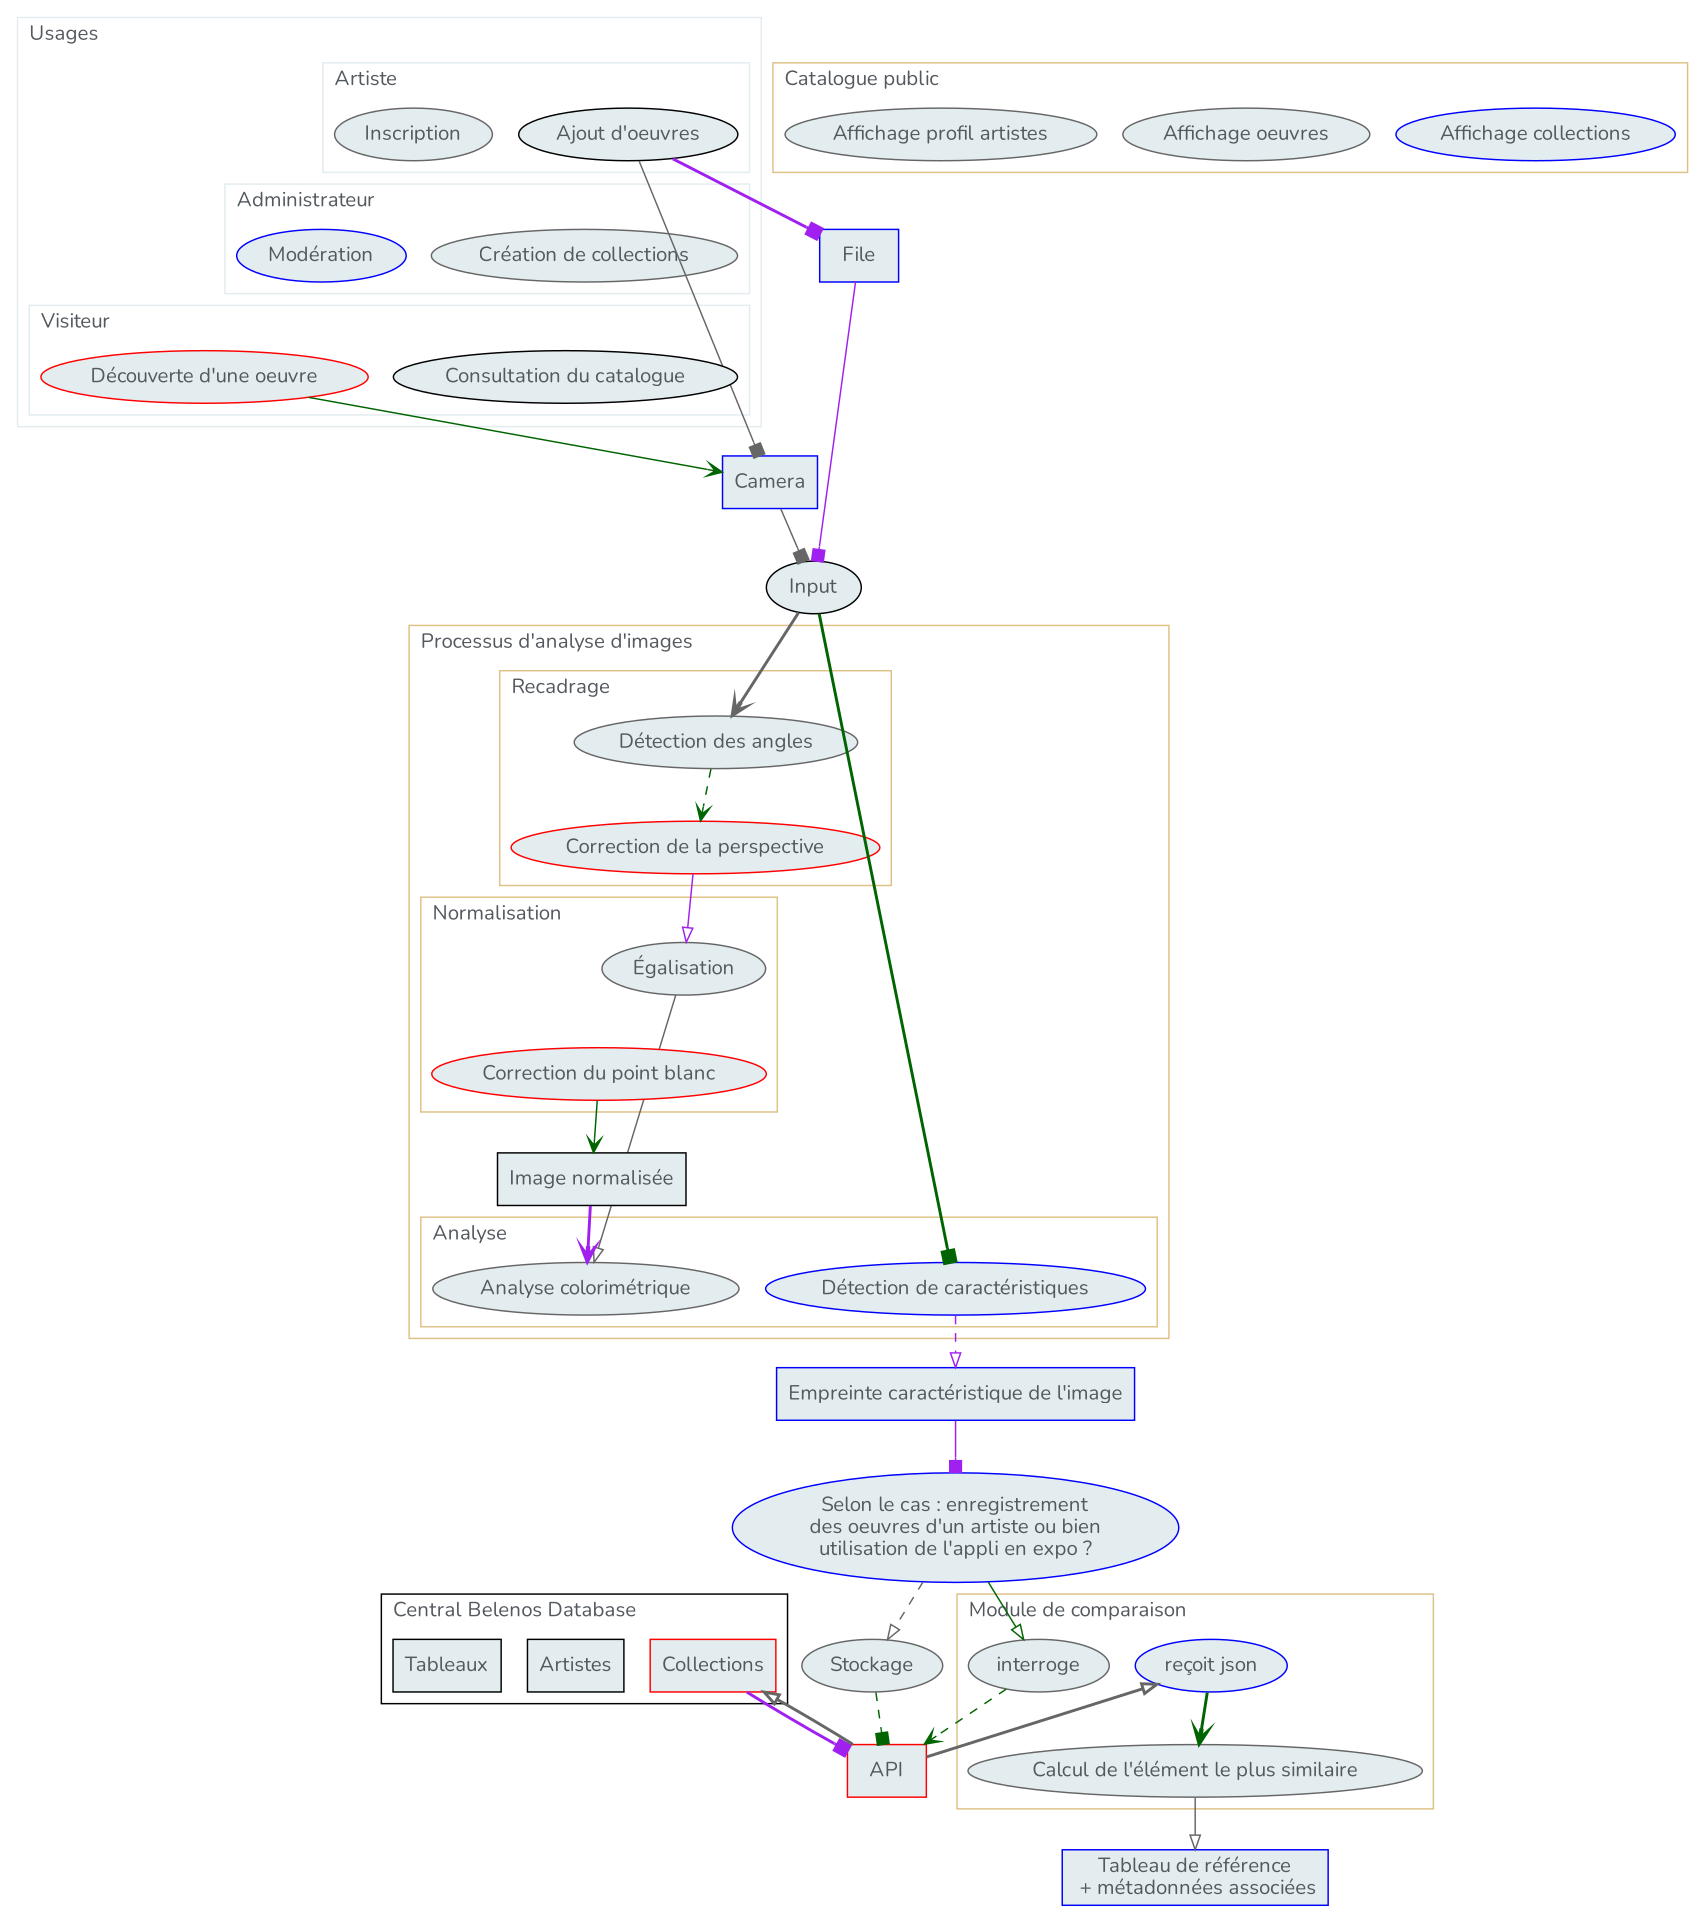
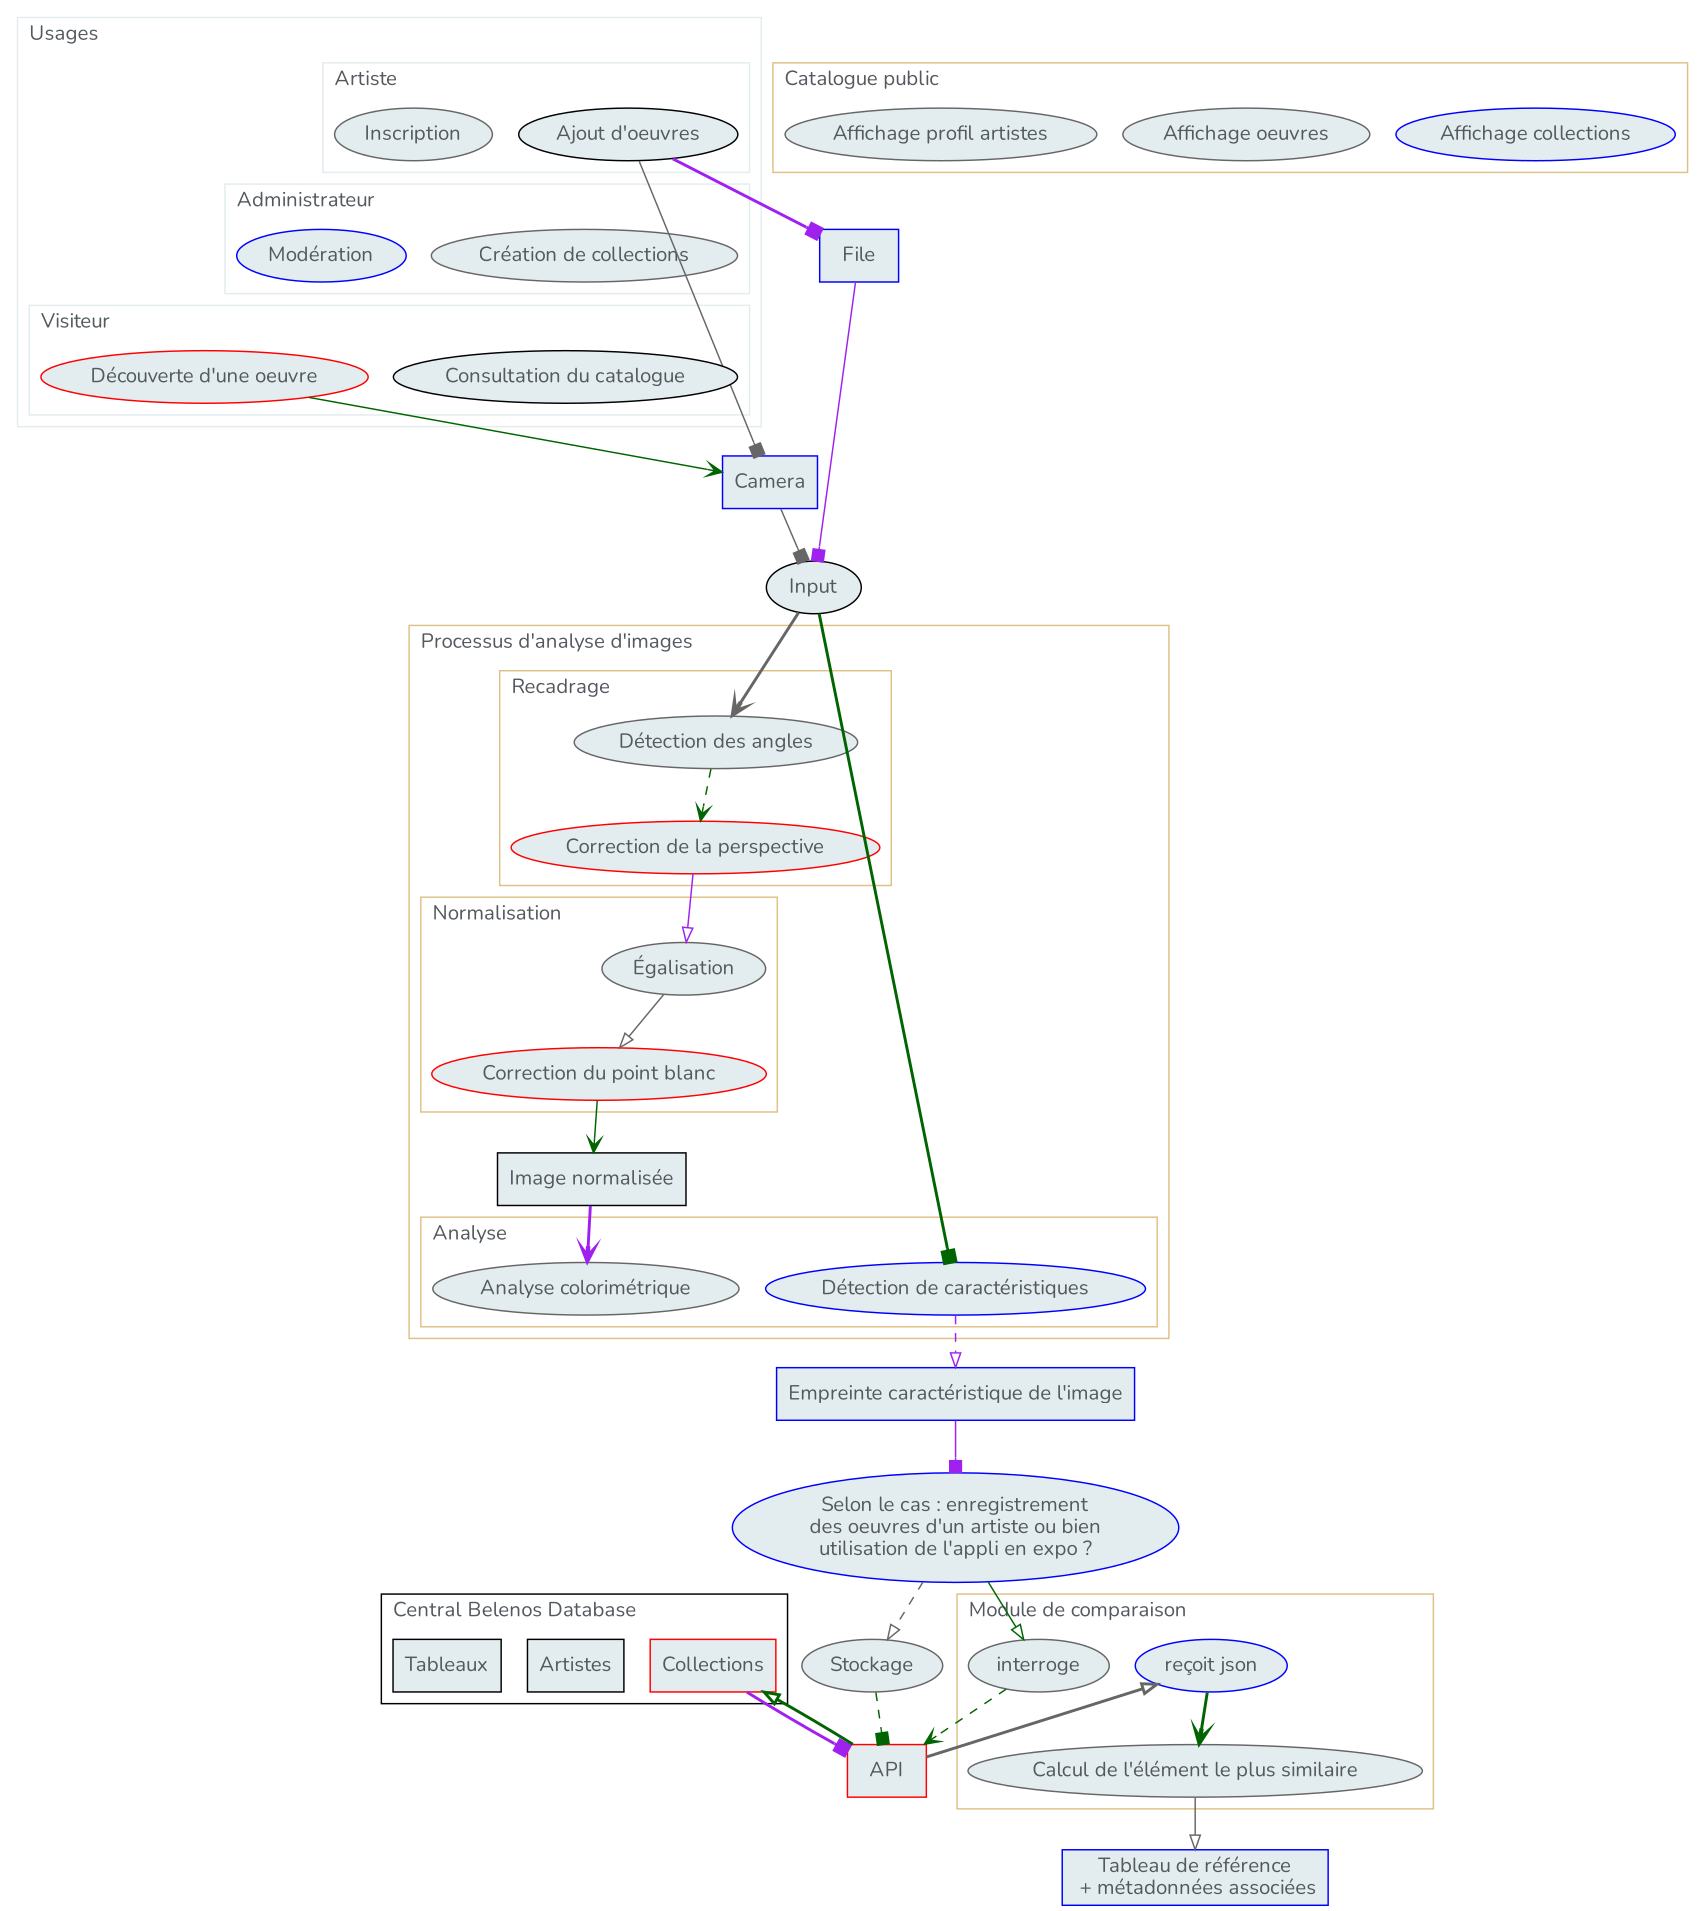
  digraph {
    compound=true
    fontcolor="#54595f"
    fontname=Nunito
    labeljust=l
    splines=false
    node [color=gray40 fillcolor="#e3ecef" fontcolor="#54595f" fontname=Nunito style=filled]
    edge [arrowhead=box color=darkgreen fontname=Nunito style=solid]
    Collections [color=red shape=box]
    Artistes [color=black shape=box]
    Tableaux [color=black shape=box]
    interroge
    "reçoit json" [color=blue]
    "Calcul de l'élément le plus similaire"
    "Égalisation"
    "Correction du point blanc" [color=red]
    "Détection des angles"
    "Correction de la perspective" [color=red]
    "Analyse colorimétrique"
    "Détection de caractéristiques" [color=blue]
    "Image normalisée" [color=black shape=box]
    "Ajout d'oeuvres" [color=black]
    Inscription
    "Création de collections"
    "Modération" [color=blue]
    "Consultation du catalogue" [color=black]
    "Découverte d'une oeuvre" [color=red]
    "Affichage collections" [color=blue]
    "Affichage oeuvres"
    "Affichage profil artistes"
    API [color=red shape=box]
    "Tableau de référence\n + métadonnées associées" [color=blue shape=box]
    "Empreinte caractéristique de l'image" [color=blue shape=box]
    Camera [color=blue shape=box]
    File [color=blue shape=box]
    "Selon le cas : enregistrement\ndes oeuvres d'un artiste ou bien\nutilisation de l'appli en expo ?" [color=blue]
    Input [color=black]
    Stockage
    subgraph cluster_1 {
      color=black
      label="Central Belenos Database"
      Collections
      Artistes
      Tableaux
    }
    subgraph cluster_2 {
      color="#dec186"
      label="Module de comparaison"
      interroge
      "reçoit json"
      "Calcul de l'élément le plus similaire"
    }
    subgraph cluster_3 {
      color="#dec186"
      label="Processus d'analyse d'images"
      "Image normalisée"
      subgraph cluster_4 {
        color="#dec186"
        fillcolor=white
        label=Recadrage
        style=filled
        "Détection des angles"
        "Correction de la perspective"
      }
      subgraph cluster_5 {
        color="#dec186"
        fillcolor=white
        label=Normalisation
        style=filled
        "Égalisation"
        "Correction du point blanc"
      }
      subgraph cluster_6 {
        color="#dec186"
        fillcolor=white
        label=Analyse
        style=filled
        "Analyse colorimétrique"
        "Détection de caractéristiques"
      }
    }
    subgraph cluster_7 {
      color="#e3ecef"
      fillcolor=white
      label=Usages
      style=filled
      subgraph cluster_8 {
        color="#e3ecef"
        fillcolor=white
        label=Artiste
        style=filled
        "Ajout d'oeuvres"
        Inscription
      }
      subgraph cluster_9 {
        color="#e3ecef"
        fillcolor=white
        label=Administrateur
        style=filled
        "Création de collections"
        "Modération"
      }
      subgraph cluster_10 {
        color="#e3ecef"
        fillcolor=white
        label=Visiteur
        style=filled
        "Consultation du catalogue"
        "Découverte d'une oeuvre"
      }
    }
    subgraph cluster_11 {
      color="#dec186"
      label="Catalogue public"
      "Affichage collections"
      "Affichage oeuvres"
      "Affichage profil artistes"
    }
    Collections -> API [color=purple style=bold]
    interroge -> API [arrowhead=vee style=dashed]
    "reçoit json" -> "Calcul de l'élément le plus similaire" [arrowhead=vee style=bold]
    "Calcul de l'élément le plus similaire" -> "Tableau de référence\n + métadonnées associées" [arrowhead=onormal color=gray40]
-   "Égalisation" -> "Analyse colorimétrique" [arrowhead=onormal color=gray40]
+   "Égalisation" -> "Correction du point blanc" [arrowhead=onormal color=gray40]
    "Correction du point blanc" -> "Image normalisée" [arrowhead=vee]
    "Détection des angles" -> "Correction de la perspective" [arrowhead=vee style=dashed]
    "Correction de la perspective" -> "Égalisation" [arrowhead=onormal color=purple]
    "Détection de caractéristiques" -> "Empreinte caractéristique de l'image" [arrowhead=onormal color=purple style=dashed]
    "Image normalisée" -> "Analyse colorimétrique" [arrowhead=vee color=purple style=bold]
    "Ajout d'oeuvres" -> "Création de collections" [color="#d76d2e" style=invis arrowhead=""]
    "Ajout d'oeuvres" -> Camera [color=gray40]
    "Ajout d'oeuvres" -> File [color=purple style=bold]
    "Modération" -> "Consultation du catalogue" [color="#d76d2e" style=invis arrowhead=""]
    "Découverte d'une oeuvre" -> Camera [arrowhead=vee]
-   API -> Collections [arrowhead=onormal color=gray40 style=bold]
+   API -> Collections [arrowhead=onormal style=bold]
    API -> "reçoit json" [arrowhead=onormal color=gray40 style=bold]
    "Empreinte caractéristique de l'image" -> "Selon le cas : enregistrement\ndes oeuvres d'un artiste ou bien\nutilisation de l'appli en expo ?" [color=purple]
    Camera -> Input [color=gray40]
    File -> Input [color=purple]
    "Selon le cas : enregistrement\ndes oeuvres d'un artiste ou bien\nutilisation de l'appli en expo ?" -> interroge [arrowhead=onormal]
    "Selon le cas : enregistrement\ndes oeuvres d'un artiste ou bien\nutilisation de l'appli en expo ?" -> Stockage [arrowhead=onormal color=gray40 style=dashed]
    Input -> "Détection des angles" [arrowhead=vee color=gray40 style=bold]
    Input -> "Détection de caractéristiques" [style=bold]
    Stockage -> API [style=dashed]
  }
